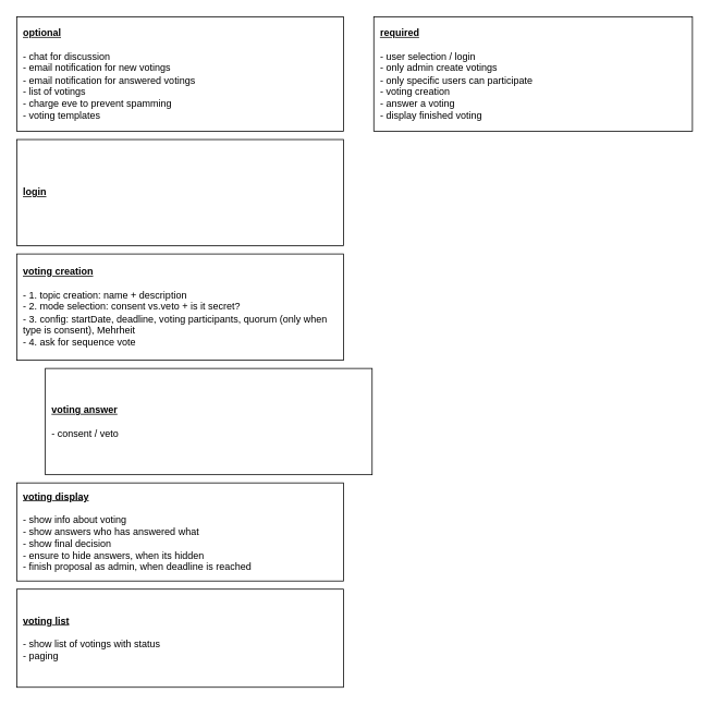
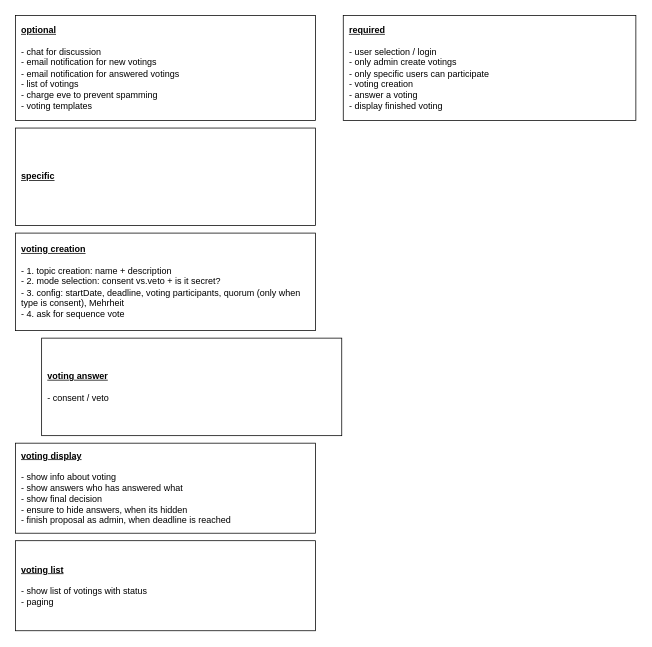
  <mxCell id="0" />
  <mxCell id="1" parent="0" />
  <mxCell id="2" value="&lt;u&gt;&lt;b&gt;optional&lt;/b&gt;&lt;/u&gt;&lt;br&gt;&lt;br&gt;- chat for discussion&lt;br&gt;- email notification for new votings&lt;br&gt;- email notification for answered votings&lt;br&gt;- list of votings&lt;br&gt;- charge eve to prevent spamming&lt;br&gt;- voting templates" style="rounded=0;whiteSpace=wrap;html=1;align=left;spacing=8;" vertex="1" parent="1"><mxGeometry y="20" width="400" height="140" as="geometry" x="20" /></mxCell>
  <mxCell id="3" value="&lt;u&gt;&lt;b&gt;required&lt;/b&gt;&lt;/u&gt;&lt;br&gt;&lt;br&gt;- user selection / login&lt;br&gt;- only admin create votings&lt;br&gt;- only specific users can participate&lt;br&gt;- voting creation&lt;br&gt;- answer a voting&lt;br&gt;- display finished voting" style="rounded=0;whiteSpace=wrap;html=1;align=left;spacing=8;" vertex="1" parent="1"><mxGeometry x="457" y="20" width="390" height="140" as="geometry" /></mxCell>
  <mxCell id="4" value="&lt;u&gt;&lt;b&gt;voting creation&lt;/b&gt;&lt;/u&gt;&lt;br&gt;&lt;br&gt;- 1. topic creation: name + description&lt;br&gt;- 2. mode selection: consent vs.veto + is it secret?&lt;br&gt;- 3. config: startDate, deadline, voting participants, quorum (only when type is consent), Mehrheit&lt;br&gt;- 4. ask for&amp;nbsp;sequence vote" style="rounded=0;whiteSpace=wrap;html=1;align=left;spacing=8;" vertex="1" parent="1"><mxGeometry y="310" width="400" height="130" as="geometry" x="20" /></mxCell>
  <mxCell id="5" value="&lt;u&gt;&lt;b&gt;voting answer&lt;/b&gt;&lt;/u&gt;&lt;br&gt;&lt;br&gt;- consent / veto" style="rounded=0;whiteSpace=wrap;html=1;align=left;spacing=8;" vertex="1" parent="1"><mxGeometry x="55" y="450" width="400" height="130" as="geometry" /></mxCell>
  <mxCell id="6" value="&lt;u&gt;&lt;b&gt;voting display&lt;/b&gt;&lt;/u&gt;&lt;br&gt;&lt;br&gt;- show info about voting&lt;br&gt;- show answers who has answered what&lt;br&gt;- show final decision&lt;br&gt;- ensure to hide answers, when its hidden&lt;br&gt;- finish proposal as admin, when deadline is reached" style="rounded=0;whiteSpace=wrap;html=1;align=left;spacing=8;" vertex="1" parent="1"><mxGeometry y="590" width="400" height="120" as="geometry" x="20" /></mxCell>
  <mxCell id="7" value="&lt;u&gt;&lt;b&gt;voting list&lt;/b&gt;&lt;/u&gt;&lt;br&gt;&lt;br&gt;- show list of votings with status&lt;br&gt;- paging" style="rounded=0;whiteSpace=wrap;html=1;align=left;spacing=8;" vertex="1" parent="1"><mxGeometry y="720" width="400" height="120" as="geometry" x="20" /></mxCell>
- <mxCell id="8" value="&lt;b&gt;&lt;u&gt;login&lt;/u&gt;&lt;/b&gt;" style="rounded=0;whiteSpace=wrap;html=1;align=left;spacing=8;" vertex="1" parent="1"><mxGeometry y="170" width="400" height="130" as="geometry" x="20" /></mxCell>
+ <mxCell id="8" value="&lt;b&gt;&lt;u&gt;specific&lt;/u&gt;&lt;/b&gt;" style="rounded=0;whiteSpace=wrap;html=1;align=left;spacing=8;" vertex="1" parent="1"><mxGeometry y="170" width="400" height="130" as="geometry" x="20" /></mxCell>
